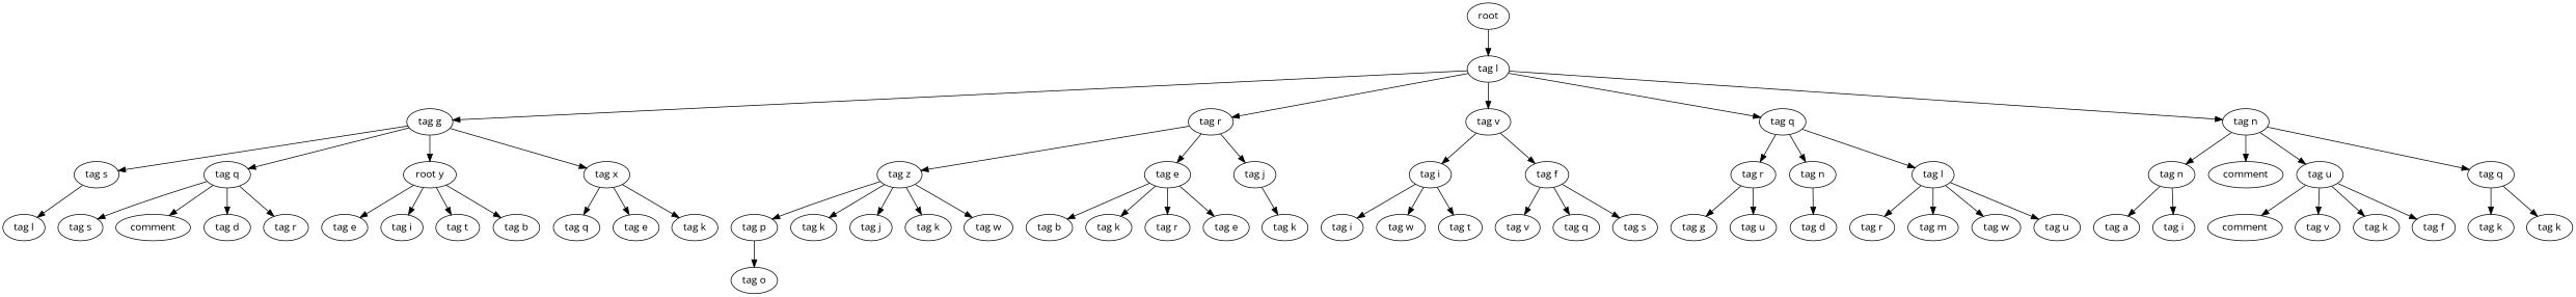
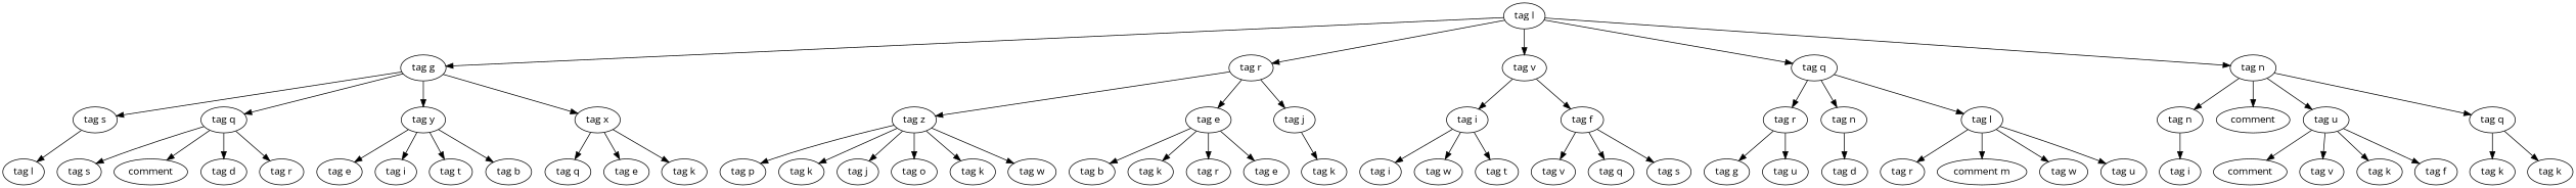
  digraph {
    fontname="Open Sans"
    node [fontname="Open Sans"]
    edge [fontname="Open Sans"]
-   n1 [label=root]
    n2 [label="tag l"]
    n3 [label="tag g"]
    n4 [label="tag r"]
    n5 [label="tag v"]
    n6 [label="tag q"]
    n7 [label="tag n"]
    n8 [label="tag s"]
    n9 [label="tag q"]
-   n10 [label="root y"]
+   n10 [label="tag y"]
    n11 [label="tag x"]
    n12 [label="tag z"]
    n13 [label="tag e"]
    n14 [label="tag j"]
    n15 [label="tag i"]
    n16 [label="tag f"]
    n17 [label="tag r"]
    n18 [label="tag n"]
    n19 [label="tag l"]
    n20 [label="tag n"]
    n21 [label=comment]
    n22 [label="tag u"]
    n23 [label="tag q"]
    n24 [label="tag l"]
    n25 [label="tag s"]
    n26 [label=comment]
    n27 [label="tag d"]
    n28 [label="tag r"]
    n29 [label="tag e"]
    n30 [label="tag i"]
    n31 [label="tag t"]
    n32 [label="tag b"]
    n33 [label="tag q"]
    n34 [label="tag e"]
    n35 [label="tag k"]
    n36 [label="tag p"]
    n37 [label="tag k"]
    n38 [label="tag j"]
    n39 [label="tag o"]
    n40 [label="tag k"]
    n41 [label="tag w"]
    n42 [label="tag b"]
    n43 [label="tag k"]
    n44 [label="tag r"]
    n45 [label="tag e"]
    n46 [label="tag k"]
    n47 [label="tag i"]
    n48 [label="tag w"]
    n49 [label="tag t"]
    n50 [label="tag v"]
    n51 [label="tag q"]
    n52 [label="tag s"]
    n53 [label="tag g"]
    n54 [label="tag u"]
    n55 [label="tag d"]
    n56 [label="tag r"]
-   n57 [label="tag m"]
+   n57 [label="comment m"]
    n58 [label="tag w"]
    n59 [label="tag u"]
-   n60 [label="tag a"]
    n61 [label="tag i"]
    n62 [label=comment]
    n63 [label="tag v"]
    n64 [label="tag k"]
    n65 [label="tag f"]
    n66 [label="tag k"]
    n67 [label="tag k"]
-   n1 -> n2
    n2 -> n3
    n2 -> n4
    n2 -> n5
    n2 -> n6
    n2 -> n7
    n3 -> n8
    n3 -> n9
    n3 -> n10
    n3 -> n11
    n4 -> n12
    n4 -> n13
    n4 -> n14
    n5 -> n15
    n5 -> n16
    n6 -> n17
    n6 -> n18
    n6 -> n19
    n7 -> n20
    n7 -> n21
    n7 -> n22
    n7 -> n23
    n8 -> n24
    n9 -> n25
    n9 -> n26
    n9 -> n27
    n9 -> n28
    n10 -> n29
    n10 -> n30
    n10 -> n31
    n10 -> n32
    n11 -> n33
    n11 -> n34
    n11 -> n35
    n12 -> n36
    n12 -> n37
    n12 -> n38
-   n36 -> n39
+   n12 -> n39
    n12 -> n40
    n12 -> n41
    n13 -> n42
    n13 -> n43
    n13 -> n44
    n13 -> n45
    n14 -> n46
    n15 -> n47
    n15 -> n48
    n15 -> n49
    n16 -> n50
    n16 -> n51
    n16 -> n52
    n17 -> n53
    n17 -> n54
    n18 -> n55
    n19 -> n56
    n19 -> n57
    n19 -> n58
    n19 -> n59
-   n20 -> n60
    n20 -> n61
    n22 -> n62
    n22 -> n63
    n22 -> n64
    n22 -> n65
    n23 -> n66
    n23 -> n67
  }
